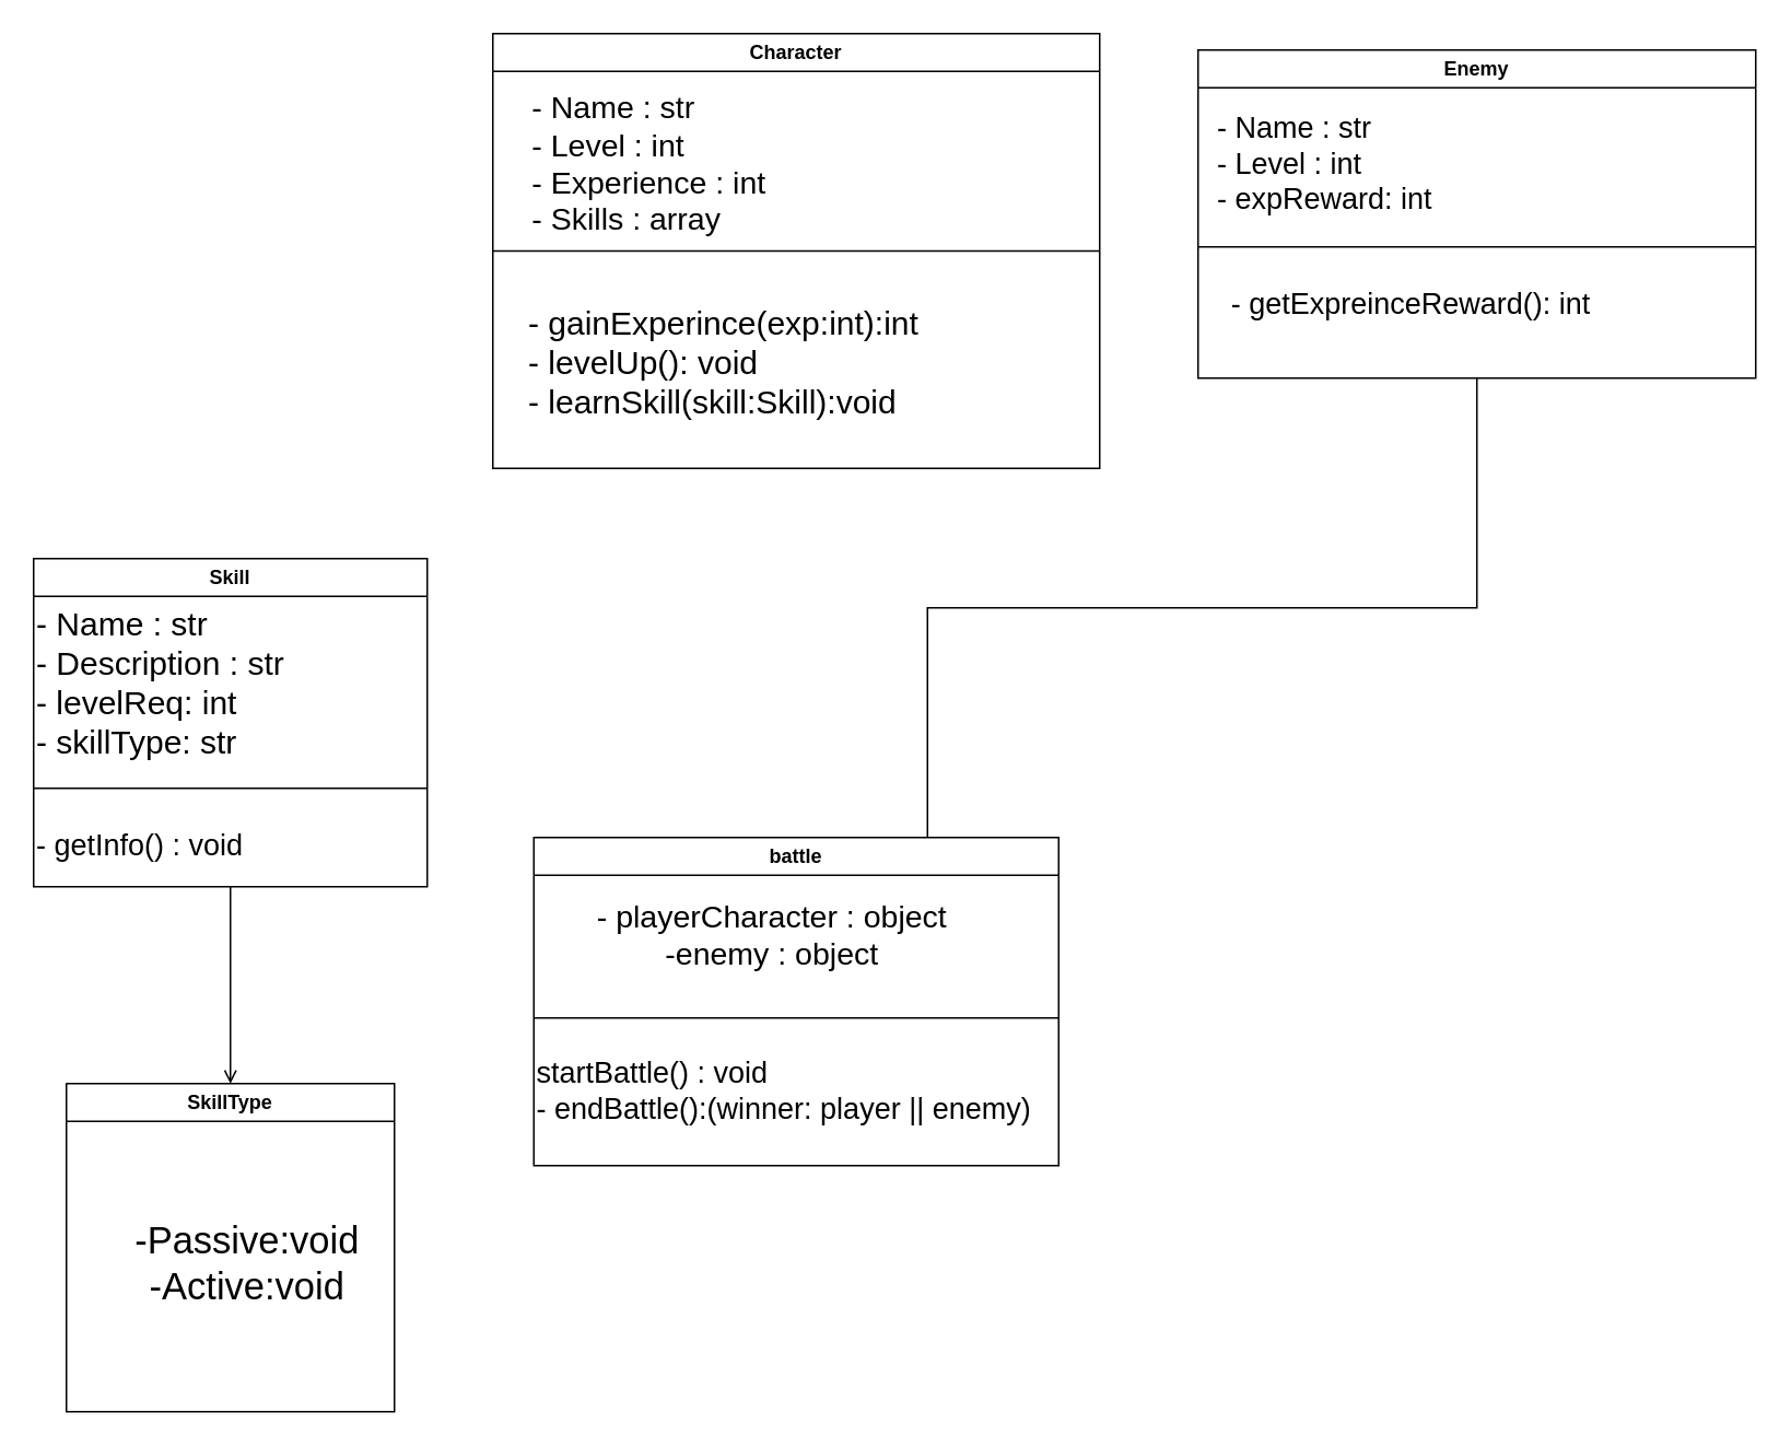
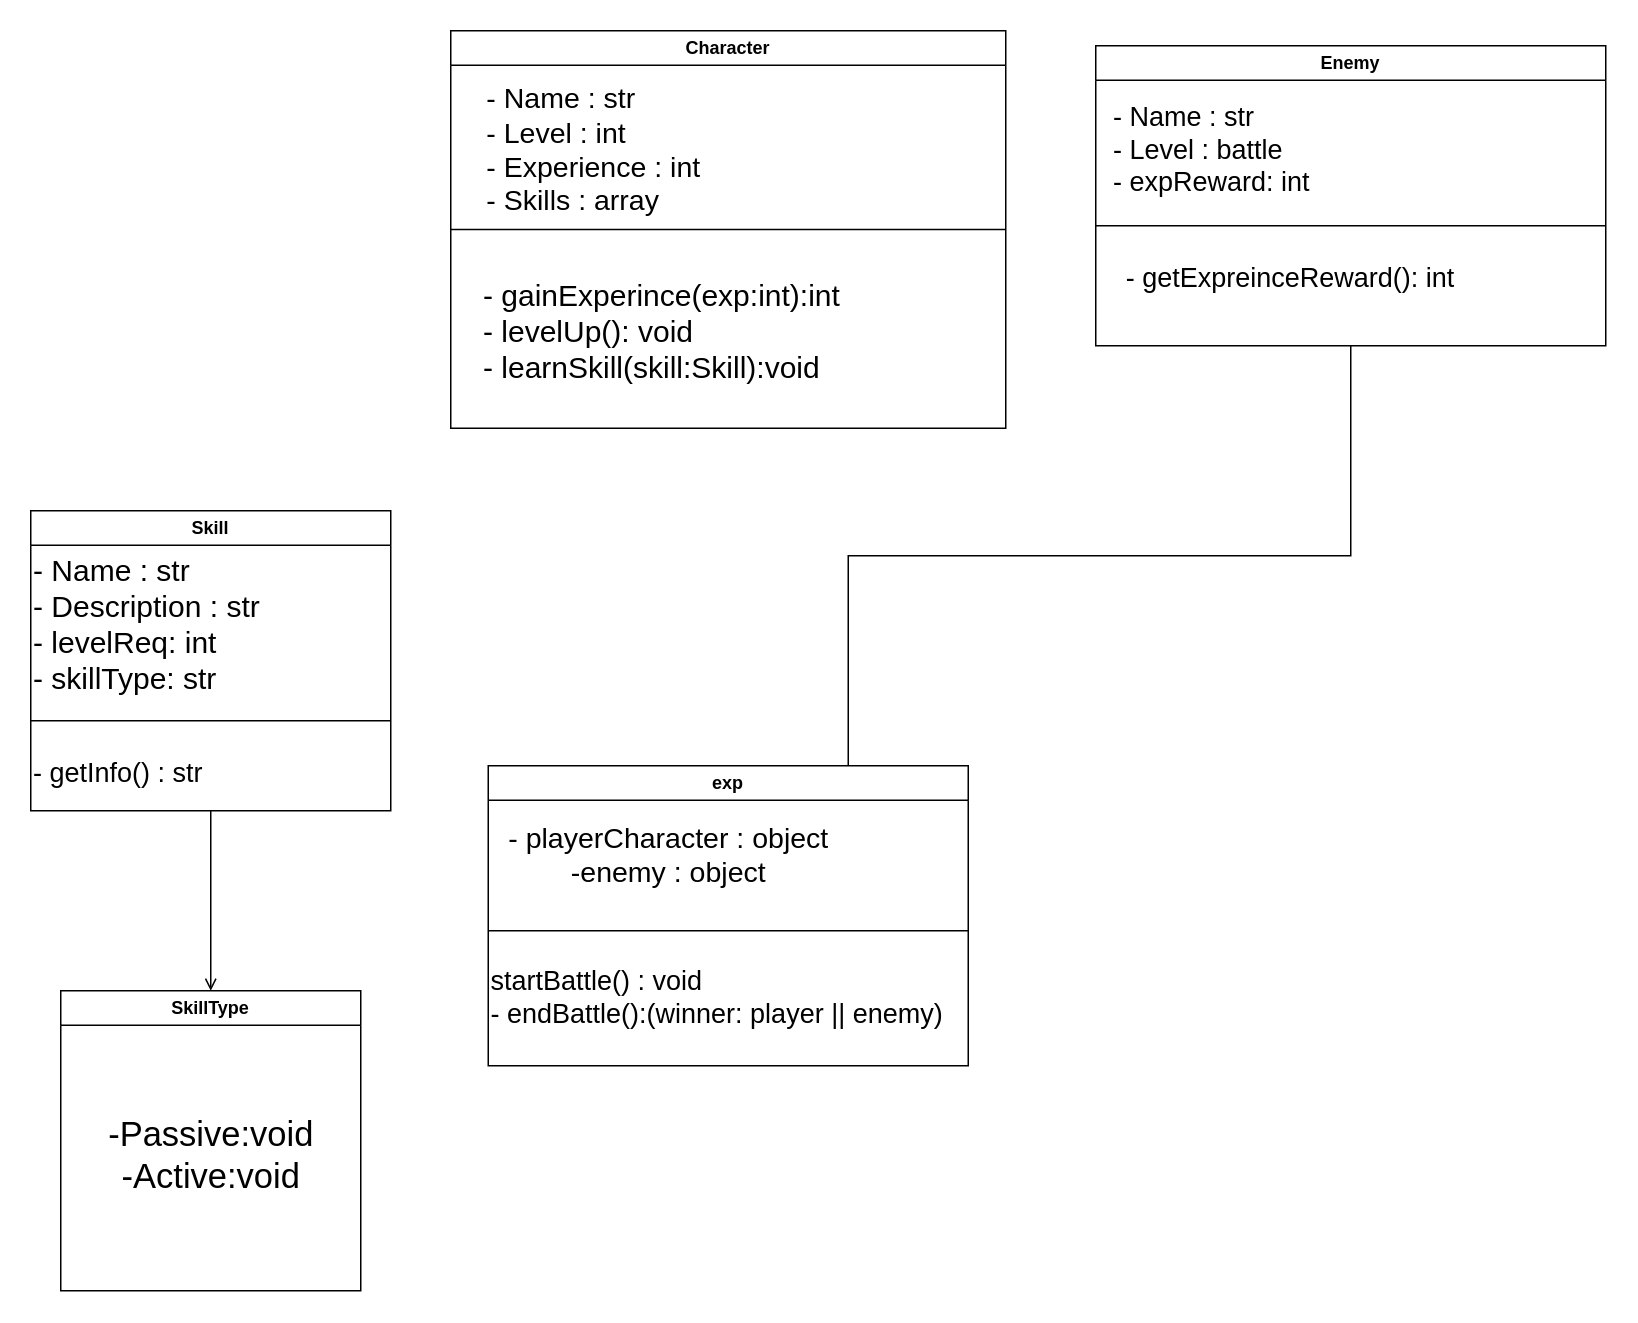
  <mxCell id="0" />
  <mxCell id="1" parent="0" />
  <mxCell id="2" value="Character" style="swimlane;whiteSpace=wrap;html=1;" vertex="1" parent="1"><mxGeometry x="300" y="20" width="370" height="265" as="geometry" /></mxCell>
  <mxCell id="3" value="&lt;div style=&quot;font-size: 19px;&quot; align=&quot;justify&quot;&gt;- Name : str&lt;/div&gt;&lt;div style=&quot;font-size: 19px;&quot; align=&quot;justify&quot;&gt;- Level : int&lt;/div&gt;&lt;div style=&quot;font-size: 19px;&quot; align=&quot;justify&quot;&gt;- Experience : int&lt;/div&gt;&lt;div style=&quot;font-size: 19px;&quot; align=&quot;justify&quot;&gt;- Skills : array&lt;br style=&quot;font-size: 19px;&quot;&gt;&lt;/div&gt;" style="text;html=1;align=center;verticalAlign=middle;resizable=0;points=[];autosize=1;strokeColor=none;fillColor=none;fontSize=19;" vertex="1" parent="2"><mxGeometry x="10" y="30" width="170" height="100" as="geometry" /></mxCell>
  <mxCell id="4" value="&lt;div style=&quot;font-size: 20px;&quot;&gt;&lt;font style=&quot;font-size: 20px;&quot;&gt;- gainExperince(exp:int):int&lt;/font&gt;&lt;/div&gt;&lt;div style=&quot;font-size: 20px;&quot;&gt;&lt;font style=&quot;font-size: 20px;&quot;&gt;- levelUp(): void&lt;br style=&quot;font-size: 20px;&quot;&gt;- learnSkill(skill:Skill):void&lt;/font&gt;&lt;/div&gt;" style="text;html=1;align=left;verticalAlign=middle;resizable=0;points=[];autosize=1;strokeColor=none;fillColor=none;fontSize=20;" vertex="1" parent="2"><mxGeometry x="20" y="155" width="260" height="90" as="geometry" /></mxCell>
  <mxCell id="5" style="edgeStyle=orthogonalEdgeStyle;rounded=0;orthogonalLoop=1;jettySize=auto;html=1;fontSize=23;entryX=0.5;entryY=0;entryDx=0;entryDy=0;endArrow=open;" edge="1" parent="1" source="6" target="9"><mxGeometry relative="1" as="geometry"><mxPoint x="150" y="610" as="targetPoint" /></mxGeometry></mxCell>
  <mxCell id="6" value="&lt;div&gt;&lt;br&gt;&lt;/div&gt;&lt;div&gt;Skill&lt;/div&gt;&lt;div&gt;&lt;br&gt;&lt;/div&gt;" style="swimlane;whiteSpace=wrap;html=1;startSize=23;" vertex="1" parent="1"><mxGeometry x="20" y="340" width="240" height="200" as="geometry" /></mxCell>
  <mxCell id="7" value="&lt;div style=&quot;font-size: 20px;&quot;&gt;- Name : str&lt;/div&gt;&lt;div style=&quot;font-size: 20px;&quot;&gt;- Description : str&lt;br style=&quot;font-size: 20px;&quot;&gt;&lt;/div&gt;&lt;div style=&quot;font-size: 20px;&quot;&gt;- levelReq: int&lt;/div&gt;&lt;div style=&quot;font-size: 20px;&quot;&gt;- skillType: str&lt;br style=&quot;font-size: 20px;&quot;&gt;&lt;/div&gt;" style="text;html=1;align=left;verticalAlign=middle;resizable=0;points=[];autosize=1;strokeColor=none;fillColor=none;fontSize=20;" vertex="1" parent="6"><mxGeometry y="20" width="170" height="110" as="geometry" /></mxCell>
- <mxCell id="8" value="&lt;div&gt;- getInfo() : void&lt;br&gt;&lt;/div&gt;" style="text;html=1;strokeColor=none;fillColor=none;align=left;verticalAlign=middle;whiteSpace=wrap;rounded=0;fontSize=18;fontFamily=Helvetica;" vertex="1" parent="6"><mxGeometry y="160" width="240" height="30" as="geometry" /></mxCell>
+ <mxCell id="8" value="&lt;div&gt;- getInfo() : str&lt;br&gt;&lt;/div&gt;" style="text;html=1;strokeColor=none;fillColor=none;align=left;verticalAlign=middle;whiteSpace=wrap;rounded=0;fontSize=18;fontFamily=Helvetica;" vertex="1" parent="6"><mxGeometry y="160" width="240" height="30" as="geometry" /></mxCell>
  <mxCell id="9" value="SkillType" style="swimlane;whiteSpace=wrap;html=1;startSize=23;" vertex="1" parent="1"><mxGeometry x="40" y="660" width="200" height="200" as="geometry" /></mxCell>
- <mxCell id="10" value="&lt;div&gt;-Passive:void&lt;/div&gt;&lt;div&gt;-Active:void&lt;br&gt;&lt;/div&gt;" style="text;html=1;align=center;verticalAlign=middle;resizable=0;points=[];autosize=1;strokeColor=none;fillColor=none;fontSize=23;" vertex="1" parent="9"><mxGeometry x="30" y="75" width="160" height="70" as="geometry" /></mxCell>
- <mxCell id="11" value="battle" style="swimlane;whiteSpace=wrap;html=1;startSize=23;" vertex="1" parent="1"><mxGeometry x="325" y="510" width="320" height="200" as="geometry" /></mxCell>
- <mxCell id="12" value="&lt;div style=&quot;font-size: 19px;&quot;&gt;- playerCharacter : object&lt;br style=&quot;font-size: 19px;&quot;&gt;&lt;/div&gt;&lt;div style=&quot;font-size: 19px;&quot;&gt;-enemy : object&lt;br style=&quot;font-size: 19px;&quot;&gt;&lt;/div&gt;" style="text;html=1;align=center;verticalAlign=middle;resizable=0;points=[];autosize=1;strokeColor=none;fillColor=none;fontSize=19;" vertex="1" parent="11"><mxGeometry x="25" y="30" width="240" height="60" as="geometry" /></mxCell>
+ <mxCell id="10" value="&lt;div&gt;-Passive:void&lt;/div&gt;&lt;div&gt;-Active:void&lt;br&gt;&lt;/div&gt;" style="text;html=1;align=center;verticalAlign=middle;resizable=0;points=[];autosize=1;strokeColor=none;fillColor=none;fontSize=23;" vertex="1" parent="9"><mxGeometry x="20" y="75" width="160" height="70" as="geometry" /></mxCell>
+ <mxCell id="11" value="exp" style="swimlane;whiteSpace=wrap;html=1;startSize=23;" vertex="1" parent="1"><mxGeometry x="325" y="510" width="320" height="200" as="geometry" /></mxCell>
+ <mxCell id="12" value="&lt;div style=&quot;font-size: 19px;&quot;&gt;- playerCharacter : object&lt;br style=&quot;font-size: 19px;&quot;&gt;&lt;/div&gt;&lt;div style=&quot;font-size: 19px;&quot;&gt;-enemy : object&lt;br style=&quot;font-size: 19px;&quot;&gt;&lt;/div&gt;" style="text;html=1;align=center;verticalAlign=middle;resizable=0;points=[];autosize=1;strokeColor=none;fillColor=none;fontSize=19;" vertex="1" parent="11"><mxGeometry y="30" width="240" height="60" as="geometry" /></mxCell>
  <mxCell id="13" value="" style="endArrow=none;html=1;rounded=0;fontSize=19;" edge="1" parent="11"><mxGeometry width="50" height="50" relative="1" as="geometry"><mxPoint y="110" as="sourcePoint" /><mxPoint x="320" y="110" as="targetPoint" /></mxGeometry></mxCell>
  <mxCell id="14" value="&lt;div&gt;startBattle() : void&lt;/div&gt;&lt;div&gt;- endBattle():(winner: player || enemy)&lt;br&gt;&lt;/div&gt;" style="text;html=1;strokeColor=none;fillColor=none;align=left;verticalAlign=middle;whiteSpace=wrap;rounded=0;fontSize=18;fontFamily=Helvetica;" vertex="1" parent="11"><mxGeometry y="140" width="320" height="30" as="geometry" /></mxCell>
  <mxCell id="15" style="edgeStyle=orthogonalEdgeStyle;rounded=0;orthogonalLoop=1;jettySize=auto;html=1;entryX=0.75;entryY=0;entryDx=0;entryDy=0;fontFamily=Helvetica;fontSize=20;endArrow=none;" edge="1" parent="1" source="16" target="11"><mxGeometry relative="1" as="geometry"><Array as="points"><mxPoint x="900" y="370" /><mxPoint x="565" y="370" /></Array></mxGeometry></mxCell>
  <mxCell id="16" value="Enemy" style="swimlane;whiteSpace=wrap;html=1;" vertex="1" parent="1"><mxGeometry x="730" y="30" width="340" height="200" as="geometry" /></mxCell>
- <mxCell id="17" value="&lt;div style=&quot;font-size: 18px;&quot;&gt;- Name : str&lt;/div&gt;&lt;div style=&quot;font-size: 18px;&quot;&gt;- Level : int&lt;/div&gt;- expReward: int" style="text;html=1;align=left;verticalAlign=middle;resizable=0;points=[];autosize=1;strokeColor=none;fillColor=none;fontSize=18;" vertex="1" parent="16"><mxGeometry x="10" y="30" width="150" height="80" as="geometry" /></mxCell>
+ <mxCell id="17" value="&lt;div style=&quot;font-size: 18px;&quot;&gt;- Name : str&lt;/div&gt;&lt;div style=&quot;font-size: 18px;&quot;&gt;- Level : battle&lt;/div&gt;- expReward: int" style="text;html=1;align=left;verticalAlign=middle;resizable=0;points=[];autosize=1;strokeColor=none;fillColor=none;fontSize=18;" vertex="1" parent="16"><mxGeometry x="10" y="30" width="150" height="80" as="geometry" /></mxCell>
  <mxCell id="18" value="" style="endArrow=none;html=1;rounded=0;fontSize=19;" edge="1" parent="16"><mxGeometry width="50" height="50" relative="1" as="geometry"><mxPoint y="120" as="sourcePoint" /><mxPoint x="340" y="120" as="targetPoint" /></mxGeometry></mxCell>
  <mxCell id="19" value="- getExpreinceReward(): int" style="text;html=1;strokeColor=none;fillColor=none;align=center;verticalAlign=middle;whiteSpace=wrap;rounded=0;fontSize=18;fontFamily=Helvetica;" vertex="1" parent="16"><mxGeometry x="10" y="140" width="240" height="30" as="geometry" /></mxCell>
  <mxCell id="20" value="" style="endArrow=none;html=1;rounded=0;fontSize=19;entryX=1;entryY=0.5;entryDx=0;entryDy=0;exitX=0;exitY=0.5;exitDx=0;exitDy=0;" edge="1" parent="1" source="2" target="2"><mxGeometry width="50" height="50" relative="1" as="geometry"><mxPoint x="300" y="150" as="sourcePoint" /><mxPoint x="500" y="150" as="targetPoint" /></mxGeometry></mxCell>
  <mxCell id="21" value="" style="endArrow=none;html=1;rounded=0;fontSize=19;" edge="1" parent="1"><mxGeometry width="50" height="50" relative="1" as="geometry"><mxPoint x="20" y="480" as="sourcePoint" /><mxPoint x="260" y="480" as="targetPoint" /></mxGeometry></mxCell>
